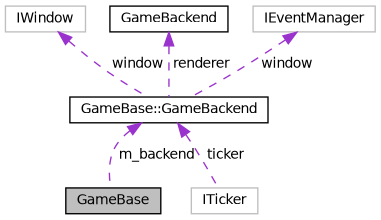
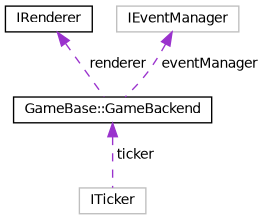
  digraph {
    node [color=black fillcolor=white fontname=Helvetica fontsize=10 shape=record style=filled]
    edge [color=darkorchid3 dir=back fontname=Helvetica fontsize=10 labelfontname=Helvetica labelfontsize=10 style=dashed]
-   n1 [fillcolor=grey75 fontcolor=black height=0.2 label=GameBase width=0.4]
    n2 [height=0.2 label="GameBase::GameBackend" width=0.4]
    n3 [color=grey75 height=0.2 label=ITicker width=0.4]
-   n4 [color=grey75 height=0.2 label=IWindow width=0.4]
-   n5 [height=0.2 label=GameBackend width=0.4]
+   n5 [height=0.2 label=IRenderer width=0.4]
    n6 [color=grey75 height=0.2 label=IEventManager width=0.4]
-   n2 -> n1 [label=" m_backend"]
    n2 -> n3 [label=" ticker"]
-   n4 -> n2 [label=" window"]
    n5 -> n2 [label=" renderer"]
-   n6 -> n2 [label=" window"]
+   n6 -> n2 [label=" eventManager"]
  }
